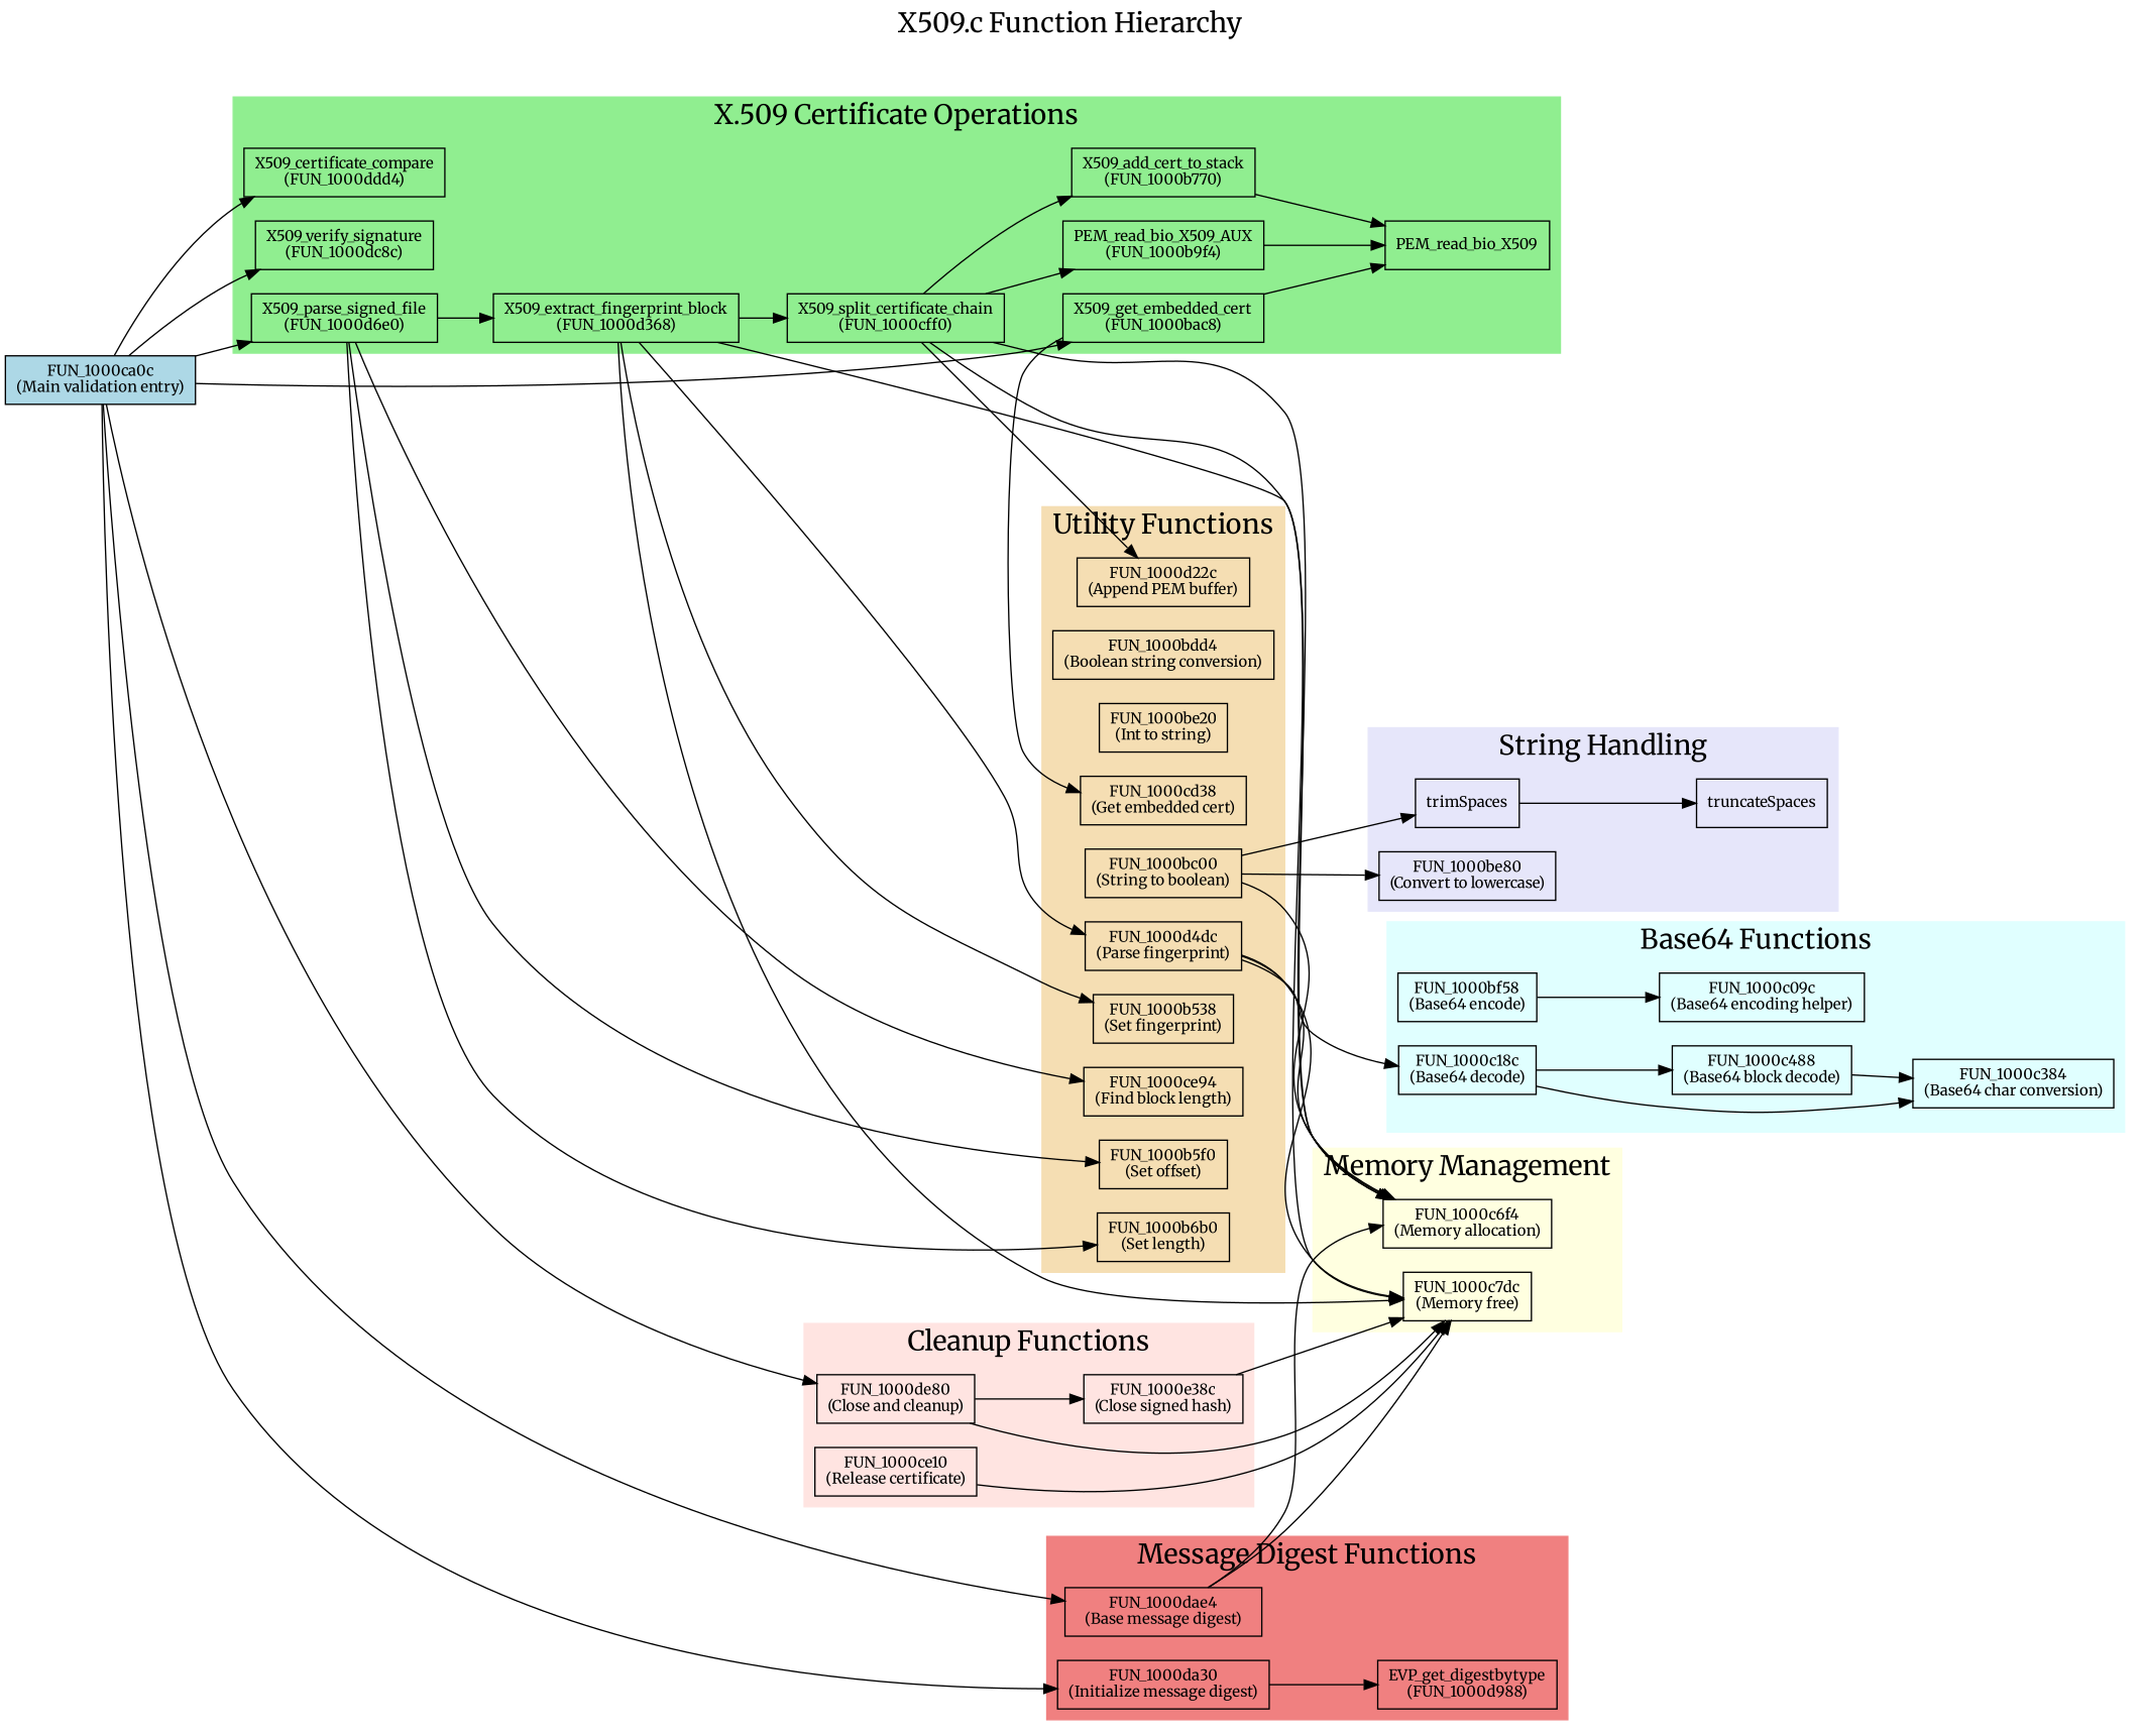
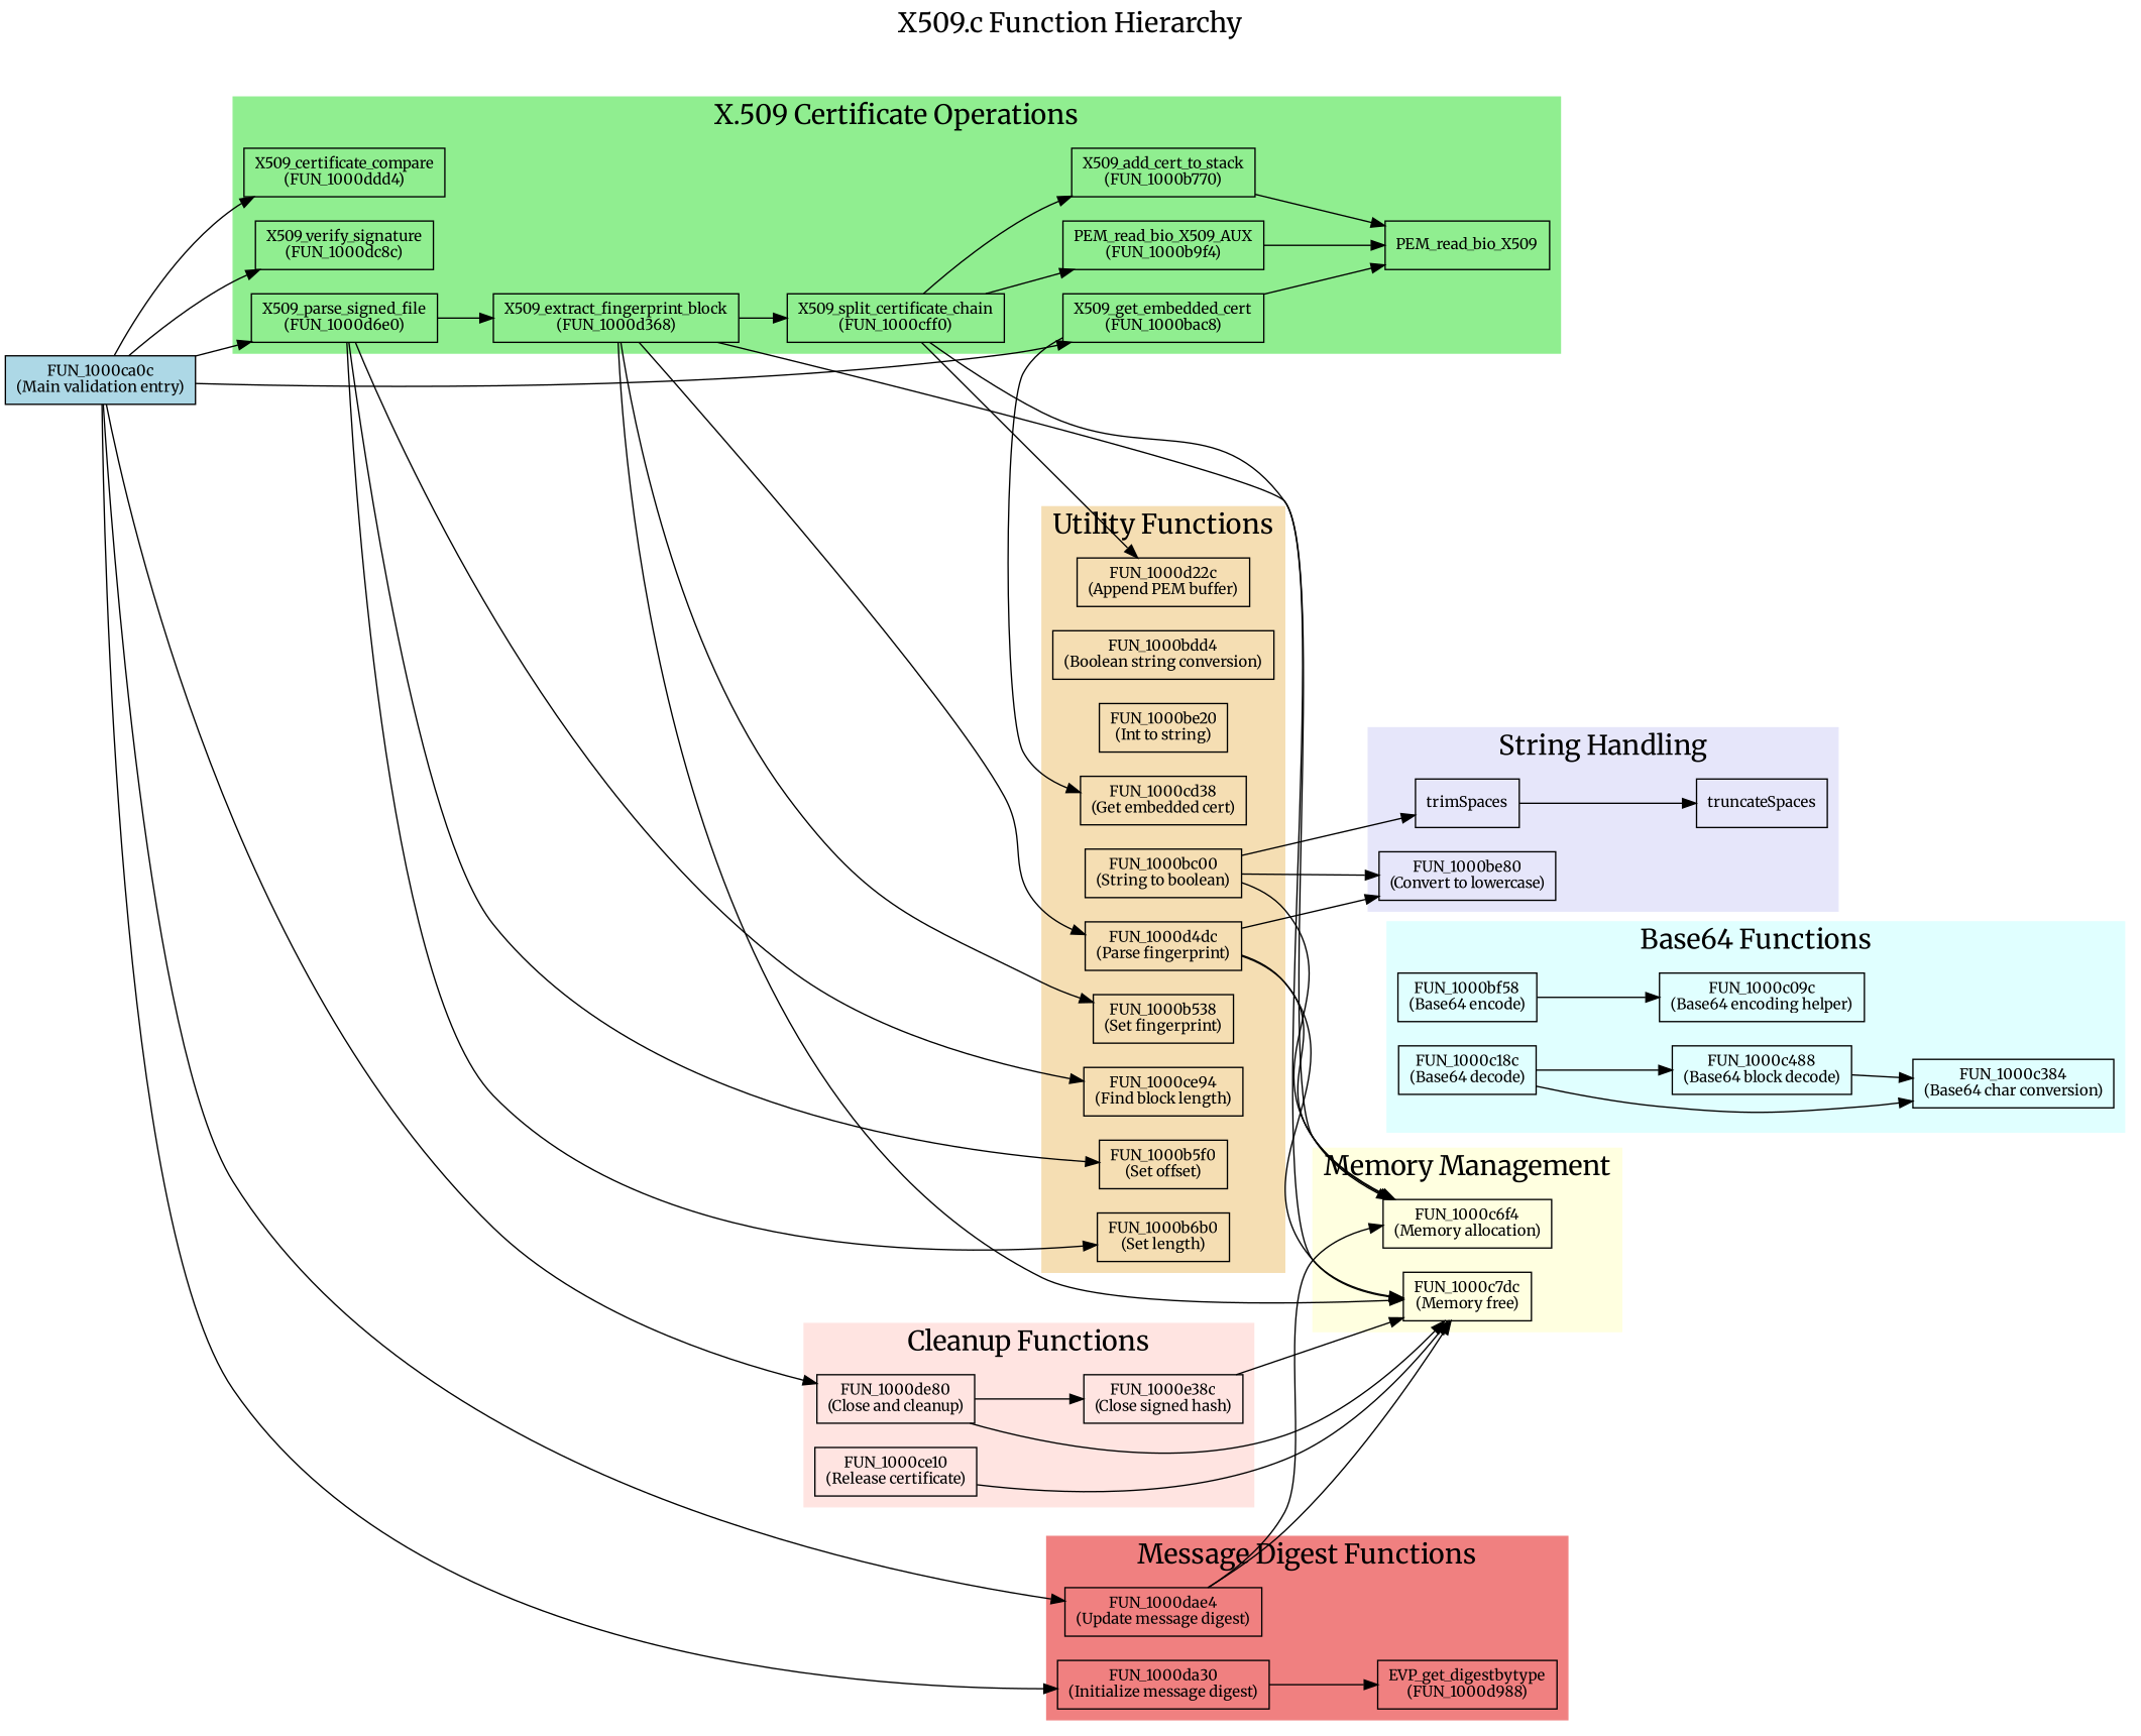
  digraph {
    fontname=Merriweather
    fontsize=20
    label="X509.c Function Hierarchy"
    labelloc=t
    rankdir=LR
    node [fillcolor=wheat fontname=Merriweather fontsize=11 shape=box style=filled]
    edge [fontname=Merriweather fontsize=9]
    PEM_read_bio_X509 [fillcolor=lightgreen]
    n2 [fillcolor=lightgreen label="X509_add_cert_to_stack\n(FUN_1000b770)"]
    n3 [fillcolor=lightgreen label="PEM_read_bio_X509_AUX\n(FUN_1000b9f4)"]
    n4 [fillcolor=lightgreen label="X509_get_embedded_cert\n(FUN_1000bac8)"]
    n5 [fillcolor=lightgreen label="X509_certificate_compare\n(FUN_1000ddd4)"]
    n6 [fillcolor=lightgreen label="X509_verify_signature\n(FUN_1000dc8c)"]
    n7 [fillcolor=lightgreen label="X509_parse_signed_file\n(FUN_1000d6e0)"]
    n8 [fillcolor=lightgreen label="X509_extract_fingerprint_block\n(FUN_1000d368)"]
    n9 [fillcolor=lightgreen label="X509_split_certificate_chain\n(FUN_1000cff0)"]
    n10 [fillcolor=lightcoral label="EVP_get_digestbytype\n(FUN_1000d988)"]
    n11 [fillcolor=lightcoral label="FUN_1000da30\n(Initialize message digest)"]
-   n12 [fillcolor=lightcoral label="FUN_1000dae4\n(Base message digest)"]
+   n12 [fillcolor=lightcoral label="FUN_1000dae4\n(Update message digest)"]
    n13 [fillcolor=lightyellow label="FUN_1000c6f4\n(Memory allocation)"]
    n14 [fillcolor=lightyellow label="FUN_1000c7dc\n(Memory free)"]
    trimSpaces [fillcolor=lavender]
    truncateSpaces [fillcolor=lavender]
    n17 [fillcolor=lavender label="FUN_1000be80\n(Convert to lowercase)"]
    n18 [fillcolor=lightcyan label="FUN_1000c09c\n(Base64 encoding helper)"]
    n19 [fillcolor=lightcyan label="FUN_1000bf58\n(Base64 encode)"]
    n20 [fillcolor=lightcyan label="FUN_1000c18c\n(Base64 decode)"]
    n21 [fillcolor=lightcyan label="FUN_1000c384\n(Base64 char conversion)"]
    n22 [fillcolor=lightcyan label="FUN_1000c488\n(Base64 block decode)"]
    n23 [fillcolor=mistyrose label="FUN_1000de80\n(Close and cleanup)"]
    n24 [fillcolor=mistyrose label="FUN_1000e38c\n(Close signed hash)"]
    n25 [fillcolor=mistyrose label="FUN_1000ce10\n(Release certificate)"]
    n26 [label="FUN_1000bc00\n(String to boolean)"]
    n27 [label="FUN_1000bdd4\n(Boolean string conversion)"]
    n28 [label="FUN_1000be20\n(Int to string)"]
    n29 [label="FUN_1000ce94\n(Find block length)"]
    n30 [label="FUN_1000d22c\n(Append PEM buffer)"]
    n31 [label="FUN_1000d4dc\n(Parse fingerprint)"]
    n32 [label="FUN_1000b538\n(Set fingerprint)"]
    n33 [label="FUN_1000b5f0\n(Set offset)"]
    n34 [label="FUN_1000b6b0\n(Set length)"]
    n35 [label="FUN_1000cd38\n(Get embedded cert)"]
    n36 [fillcolor=lightblue label="FUN_1000ca0c\n(Main validation entry)"]
    subgraph cluster_1 {
      bgcolor=aliceblue
      color=lightgreen
      label="X.509 Certificate Operations"
      style=filled
      PEM_read_bio_X509
      n2
      n3
      n4
      n5
      n6
      n7
      n8
      n9
    }
    subgraph cluster_2 {
      bgcolor=mistyrose
      color=lightcoral
      label="Message Digest Functions"
      style=filled
      n10
      n11
      n12
    }
    subgraph cluster_3 {
      bgcolor=lemonchiffon
      color=lightyellow
      label="Memory Management"
      style=filled
      n13
      n14
    }
    subgraph cluster_4 {
      bgcolor=lavenderblush
      color=lavender
      label="String Handling"
      style=filled
      trimSpaces
      truncateSpaces
      n17
    }
    subgraph cluster_5 {
      bgcolor=azure
      color=lightcyan
      label="Base64 Functions"
      style=filled
      n18
      n19
      n20
      n21
      n22
    }
    subgraph cluster_6 {
      bgcolor=seashell
      color=mistyrose
      label="Cleanup Functions"
      style=filled
      n23
      n24
      n25
    }
    subgraph cluster_7 {
      bgcolor=oldlace
      color=wheat
      label="Utility Functions"
      style=filled
      n26
      n27
      n28
      n29
      n30
      n31
      n32
      n33
      n34
      n35
    }
    n2 -> PEM_read_bio_X509
    n3 -> PEM_read_bio_X509
    n4 -> PEM_read_bio_X509
    n4 -> n35
    n7 -> n8
    n7 -> n29
    n7 -> n33
    n7 -> n34
    n8 -> n9
    n8 -> n13
    n8 -> n14
    n8 -> n31
    n8 -> n32
    n9 -> n2
    n9 -> n3
-   n9 -> n13
    n9 -> n14
    n9 -> n30
    n11 -> n10
    n12 -> n13
    n12 -> n14
    trimSpaces -> truncateSpaces
    n19 -> n18
    n20 -> n21
    n20 -> n22
    n22 -> n21
    n23 -> n14
    n23 -> n24
    n24 -> n14
    n25 -> n14
    n26 -> n13
    n26 -> trimSpaces
    n26 -> n17
    n31 -> n13
    n31 -> n14
-   n31 -> n20
+   n31 -> n17
    n36 -> n4
    n36 -> n5
    n36 -> n6
    n36 -> n7
    n36 -> n11
    n36 -> n12
    n36 -> n23
  }
